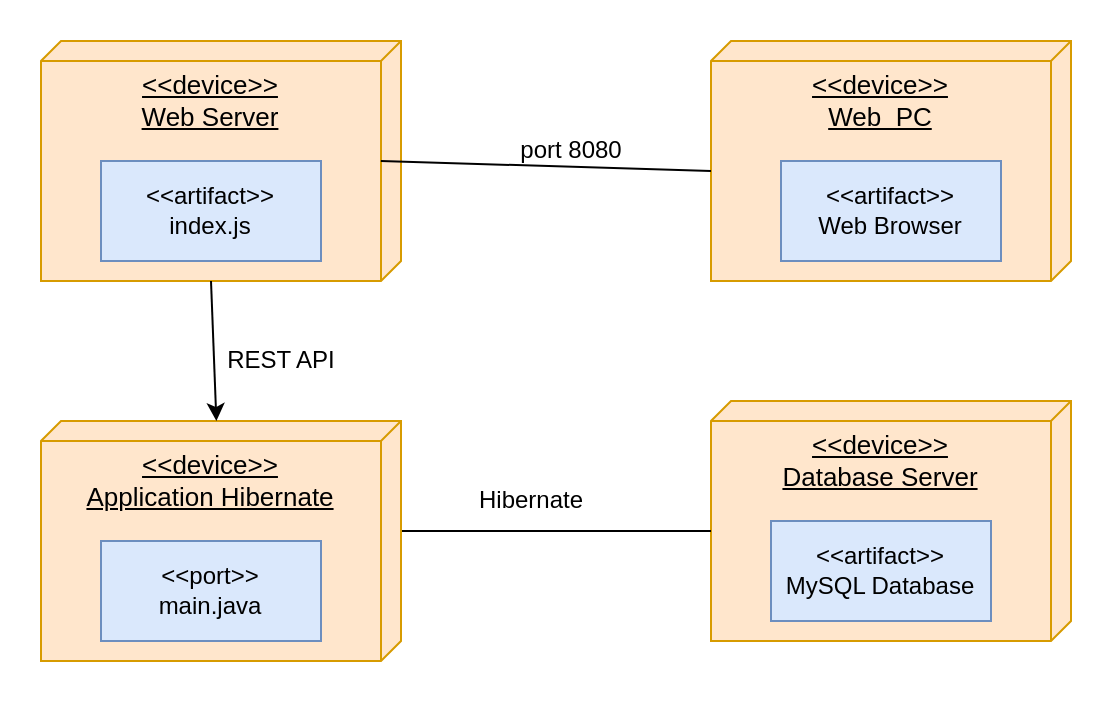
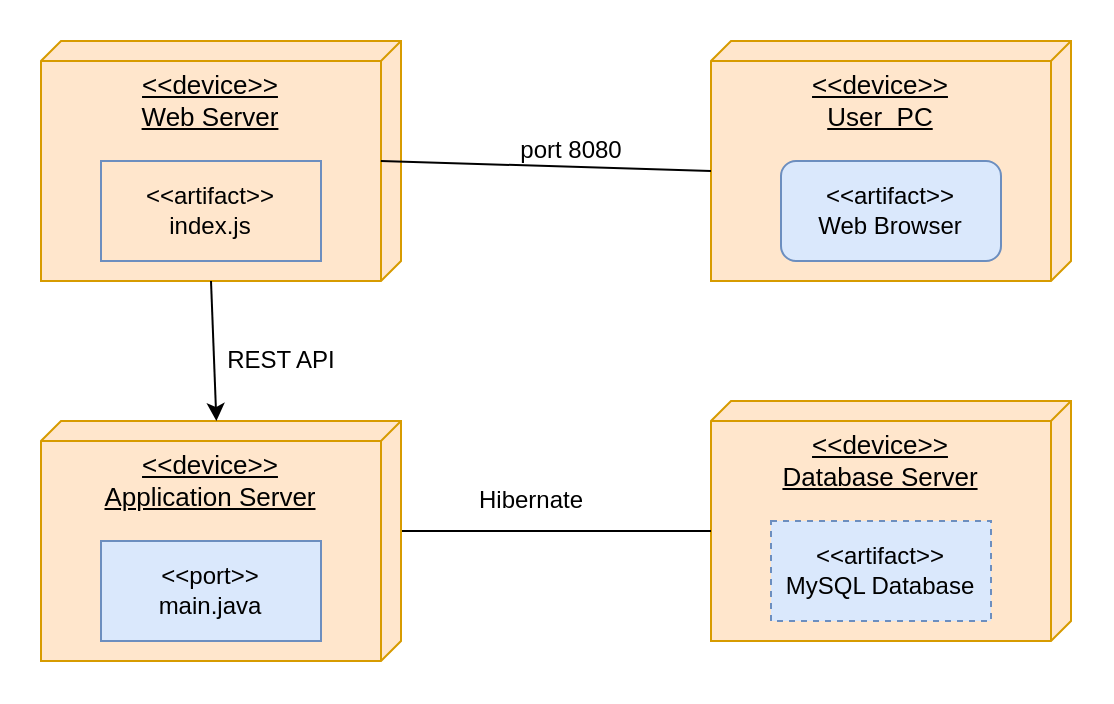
  <mxCell id="0" />
  <mxCell id="1" parent="0" />
  <mxCell id="2" value="&lt;font style=&quot;font-size: 13px;&quot;&gt;&amp;lt;&amp;lt;device&amp;gt;&amp;gt;&lt;br&gt;Web Server&lt;/font&gt;" style="verticalAlign=top;align=center;spacingTop=8;spacingLeft=2;spacingRight=12;shape=cube;size=10;direction=south;fontStyle=4;html=1;whiteSpace=wrap;fillColor=#ffe6cc;strokeColor=#d79b00;" vertex="1" parent="1"><mxGeometry x="20" y="20" width="180" height="120" as="geometry" /></mxCell>
  <mxCell id="3" value="&lt;div style=&quot;font-size: 13px;&quot;&gt;&lt;span style=&quot;background-color: initial;&quot;&gt;&lt;font style=&quot;font-size: 13px;&quot;&gt;&amp;lt;&amp;lt;device&amp;gt;&amp;gt;&lt;/font&gt;&lt;/span&gt;&lt;/div&gt;&lt;div style=&quot;font-size: 13px;&quot;&gt;&lt;span style=&quot;background-color: initial;&quot;&gt;&lt;font style=&quot;font-size: 13px;&quot;&gt;Database Server&lt;/font&gt;&lt;/span&gt;&lt;/div&gt;" style="verticalAlign=top;align=center;spacingTop=8;spacingLeft=2;spacingRight=12;shape=cube;size=10;direction=south;fontStyle=4;html=1;whiteSpace=wrap;fillColor=#ffe6cc;strokeColor=#d79b00;" vertex="1" parent="1"><mxGeometry x="355" y="200" width="180" height="120" as="geometry" /></mxCell>
- <mxCell id="4" value="&lt;font style=&quot;font-size: 13px;&quot;&gt;&amp;lt;&amp;lt;device&amp;gt;&amp;gt;&lt;br&gt;Web&amp;nbsp; PC&lt;/font&gt;" style="verticalAlign=top;align=center;spacingTop=8;spacingLeft=2;spacingRight=12;shape=cube;size=10;direction=south;fontStyle=4;html=1;whiteSpace=wrap;fillColor=#ffe6cc;strokeColor=#d79b00;" vertex="1" parent="1"><mxGeometry x="355" y="20" width="180" height="120" as="geometry" /></mxCell>
+ <mxCell id="4" value="&lt;font style=&quot;font-size: 13px;&quot;&gt;&amp;lt;&amp;lt;device&amp;gt;&amp;gt;&lt;br&gt;User&amp;nbsp; PC&lt;/font&gt;" style="verticalAlign=top;align=center;spacingTop=8;spacingLeft=2;spacingRight=12;shape=cube;size=10;direction=south;fontStyle=4;html=1;whiteSpace=wrap;fillColor=#ffe6cc;strokeColor=#d79b00;" vertex="1" parent="1"><mxGeometry x="355" y="20" width="180" height="120" as="geometry" /></mxCell>
  <mxCell id="5" value="" style="endArrow=none;html=1;rounded=0;entryX=0;entryY=0;entryDx=65;entryDy=180;entryPerimeter=0;exitX=0;exitY=0;exitDx=55;exitDy=0;exitPerimeter=0;" edge="1" parent="1" source="11" target="3"><mxGeometry width="50" height="50" relative="1" as="geometry"><mxPoint x="290" y="320" as="sourcePoint" /><mxPoint x="360" y="110" as="targetPoint" /></mxGeometry></mxCell>
  <mxCell id="6" value="" style="endArrow=none;html=1;rounded=0;exitX=0.5;exitY=0.056;exitDx=0;exitDy=0;exitPerimeter=0;entryX=0;entryY=0;entryDx=65;entryDy=180;entryPerimeter=0;" edge="1" parent="1" source="2" target="4"><mxGeometry width="50" height="50" relative="1" as="geometry"><mxPoint x="214" y="201.5" as="sourcePoint" /><mxPoint x="355" y="118.5" as="targetPoint" /></mxGeometry></mxCell>
  <mxCell id="7" value="port 8080" style="text;html=1;align=center;verticalAlign=middle;resizable=0;points=[];autosize=1;strokeColor=none;fillColor=none;rotation=0;" vertex="1" parent="1"><mxGeometry x="250" y="60" width="70" height="30" as="geometry" /></mxCell>
- <mxCell id="8" value="&amp;lt;&amp;lt;artifact&amp;gt;&amp;gt;&lt;br&gt;index.js" style="html=1;whiteSpace=wrap;fillColor=#dae8fc;strokeColor=#6c8ebf;" vertex="1" parent="1"><mxGeometry x="50" y="80" width="110" height="50" as="geometry" /></mxCell>
- <mxCell id="9" value="&amp;lt;&amp;lt;artifact&amp;gt;&amp;gt;&lt;br&gt;MySQL Database" style="html=1;whiteSpace=wrap;fillColor=#dae8fc;strokeColor=#6c8ebf;" vertex="1" parent="1"><mxGeometry x="385" y="260" width="110" height="50" as="geometry" /></mxCell>
- <mxCell id="10" value="&amp;lt;&amp;lt;artifact&amp;gt;&amp;gt;&lt;br&gt;Web Browser" style="html=1;whiteSpace=wrap;fillColor=#dae8fc;strokeColor=#6c8ebf;" vertex="1" parent="1"><mxGeometry x="390" y="80" width="110" height="50" as="geometry" /></mxCell>
- <mxCell id="11" value="&lt;font style=&quot;font-size: 13px;&quot;&gt;&amp;lt;&amp;lt;device&amp;gt;&amp;gt;&lt;br&gt;Application Hibernate&lt;/font&gt;" style="verticalAlign=top;align=center;spacingTop=8;spacingLeft=2;spacingRight=12;shape=cube;size=10;direction=south;fontStyle=4;html=1;whiteSpace=wrap;fillColor=#ffe6cc;strokeColor=#d79b00;" vertex="1" parent="1"><mxGeometry x="20" y="210" width="180" height="120" as="geometry" /></mxCell>
+ <mxCell id="8" value="&amp;lt;&amp;lt;artifact&amp;gt;&amp;gt;&lt;br&gt;index.js" style="html=1;whiteSpace=wrap;fillColor=#ffe6cc;strokeColor=#6c8ebf;" vertex="1" parent="1"><mxGeometry x="50" y="80" width="110" height="50" as="geometry" /></mxCell>
+ <mxCell id="9" value="&amp;lt;&amp;lt;artifact&amp;gt;&amp;gt;&lt;br&gt;MySQL Database" style="html=1;whiteSpace=wrap;fillColor=#dae8fc;strokeColor=#6c8ebf;dashed=1;" vertex="1" parent="1"><mxGeometry x="385" y="260" width="110" height="50" as="geometry" /></mxCell>
+ <mxCell id="10" value="&amp;lt;&amp;lt;artifact&amp;gt;&amp;gt;&lt;br&gt;Web Browser" style="html=1;whiteSpace=wrap;fillColor=#dae8fc;strokeColor=#6c8ebf;rounded=1;" vertex="1" parent="1"><mxGeometry x="390" y="80" width="110" height="50" as="geometry" /></mxCell>
+ <mxCell id="11" value="&lt;font style=&quot;font-size: 13px;&quot;&gt;&amp;lt;&amp;lt;device&amp;gt;&amp;gt;&lt;br&gt;Application Server&lt;/font&gt;" style="verticalAlign=top;align=center;spacingTop=8;spacingLeft=2;spacingRight=12;shape=cube;size=10;direction=south;fontStyle=4;html=1;whiteSpace=wrap;fillColor=#ffe6cc;strokeColor=#d79b00;" vertex="1" parent="1"><mxGeometry x="20" y="210" width="180" height="120" as="geometry" /></mxCell>
  <mxCell id="12" value="&amp;lt;&amp;lt;port&amp;gt;&amp;gt;&lt;br&gt;main.java" style="html=1;whiteSpace=wrap;fillColor=#dae8fc;strokeColor=#6c8ebf;" vertex="1" parent="1"><mxGeometry x="50" y="270" width="110" height="50" as="geometry" /></mxCell>
  <mxCell id="13" value="" style="endArrow=classic;html=1;rounded=0;exitX=0;exitY=0;exitDx=120;exitDy=95;exitPerimeter=0;" edge="1" parent="1" source="2" target="11"><mxGeometry width="50" height="50" relative="1" as="geometry"><mxPoint x="100" y="165" as="sourcePoint" /><mxPoint x="254" y="150" as="targetPoint" /></mxGeometry></mxCell>
  <mxCell id="14" value="Hibernate" style="text;html=1;align=center;verticalAlign=middle;resizable=0;points=[];autosize=1;strokeColor=none;fillColor=none;" vertex="1" parent="1"><mxGeometry x="225" y="235" width="80" height="30" as="geometry" /></mxCell>
  <mxCell id="15" value="REST API" style="text;html=1;align=center;verticalAlign=middle;resizable=0;points=[];autosize=1;strokeColor=none;fillColor=none;" vertex="1" parent="1"><mxGeometry x="100" y="165" width="80" height="30" as="geometry" /></mxCell>
